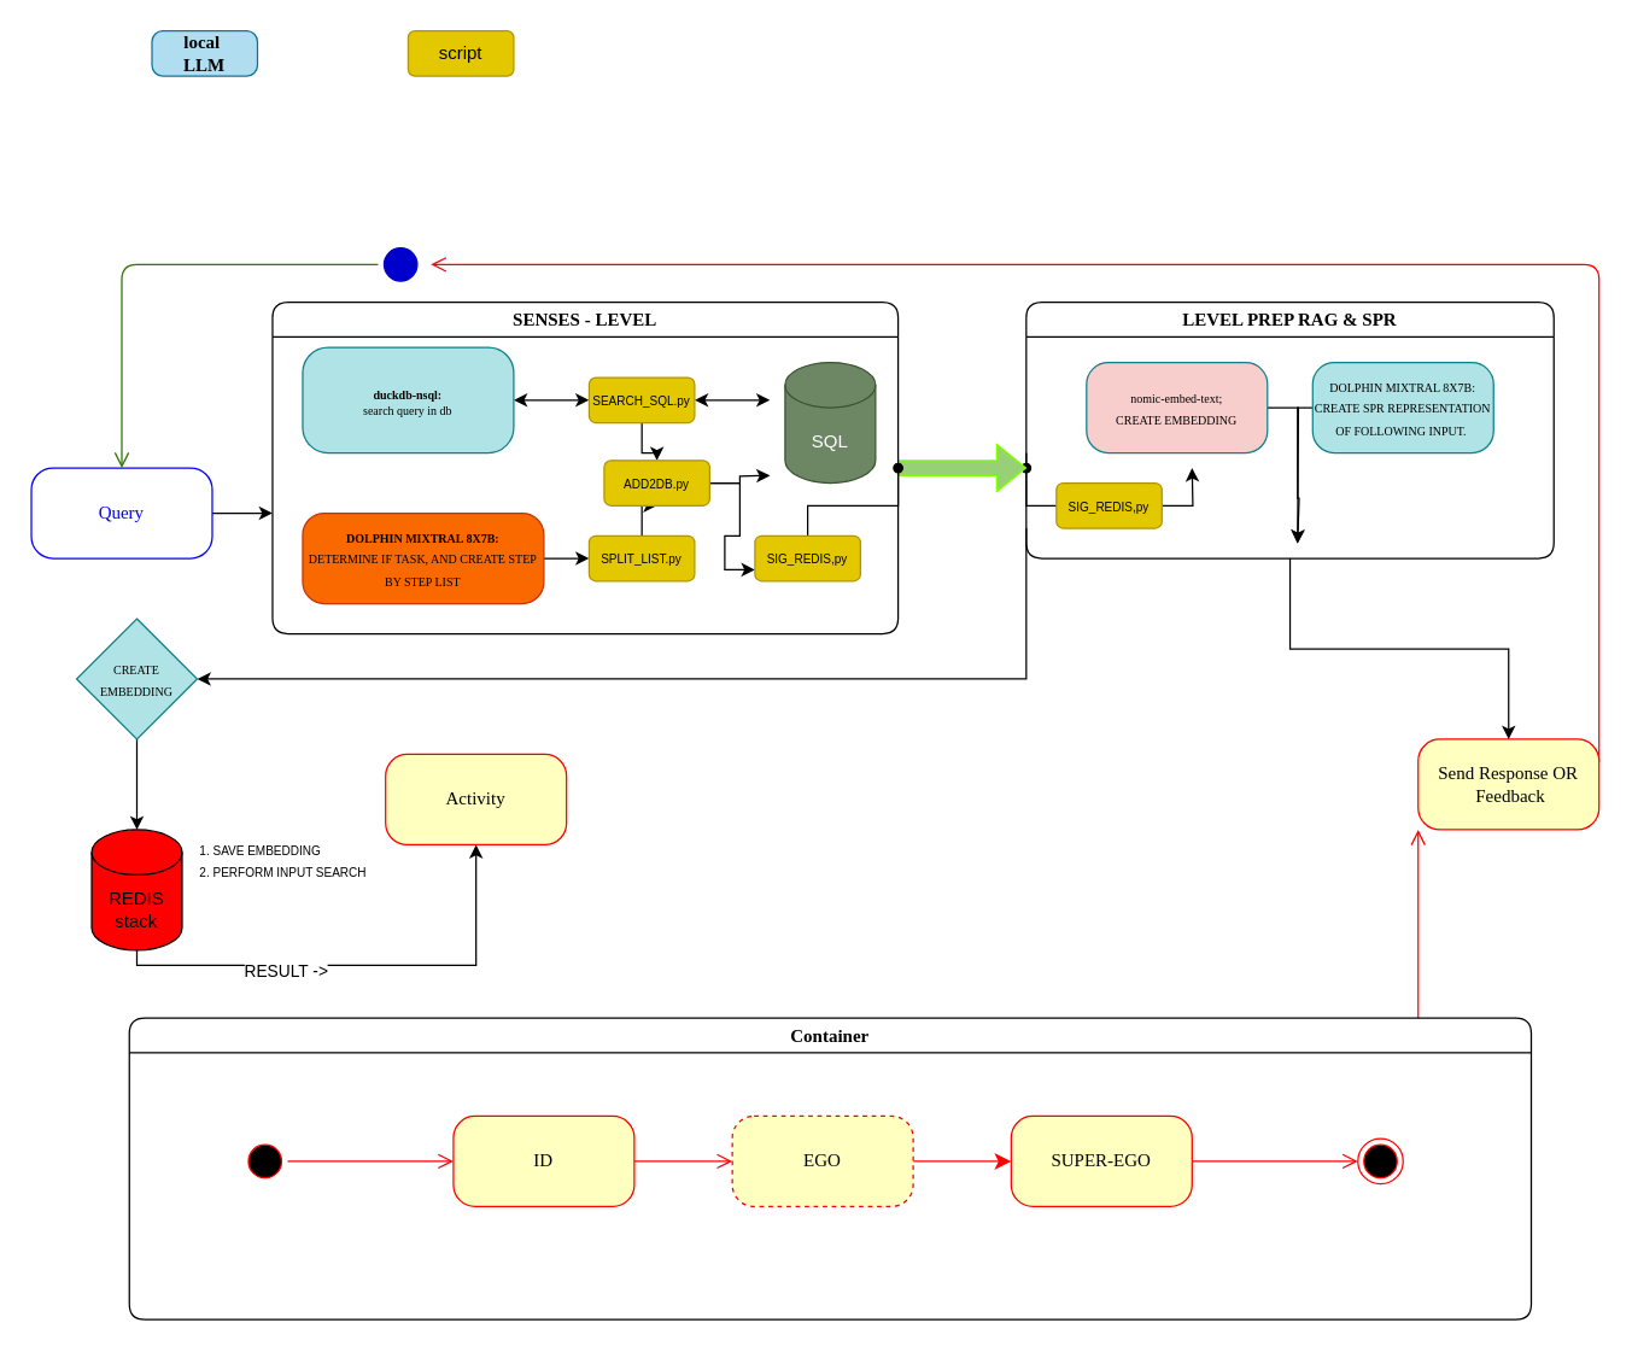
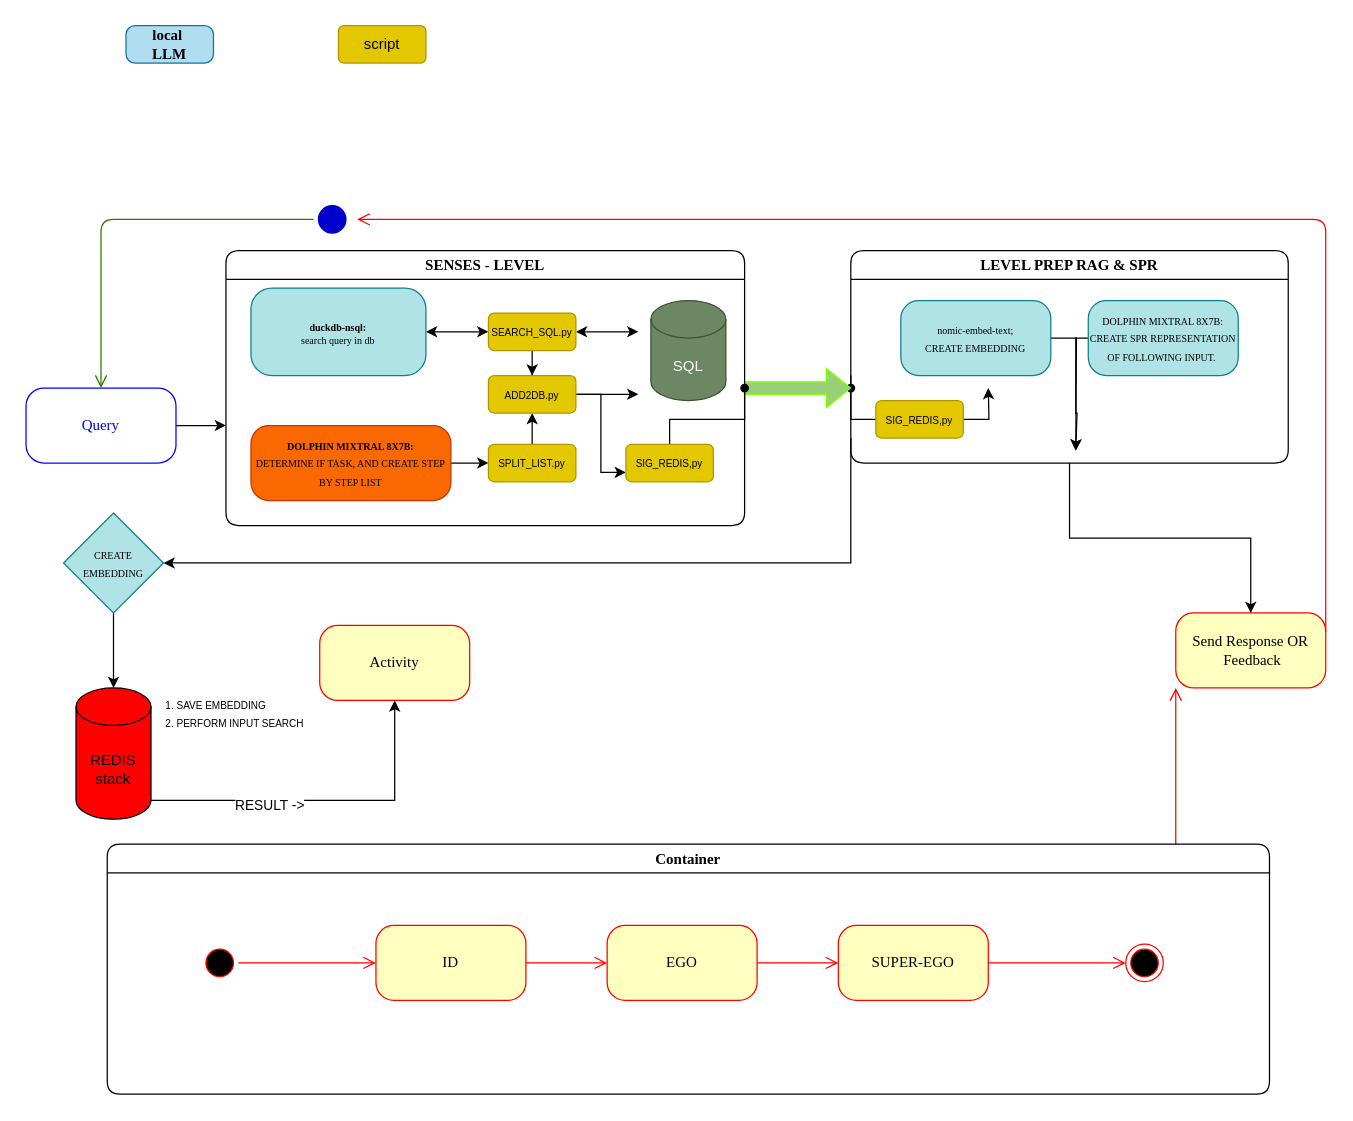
  <mxCell id="0" />
  <mxCell id="1" parent="0" />
  <mxCell id="2" value="" style="ellipse;html=1;shape=startState;fillColor=#0000CC;strokeColor=#0000CC;rounded=1;shadow=0;comic=0;labelBackgroundColor=none;fontFamily=Verdana;fontSize=12;fontColor=#000000;align=center;direction=south;" parent="1" vertex="1"><mxGeometry x="250" y="160" width="30" height="30" as="geometry" /></mxCell>
  <mxCell id="3" style="edgeStyle=orthogonalEdgeStyle;rounded=0;orthogonalLoop=1;jettySize=auto;html=1;" edge="1" parent="1" source="4"><mxGeometry relative="1" as="geometry"><mxPoint x="180" y="340" as="targetPoint" /></mxGeometry></mxCell>
  <mxCell id="4" value="&lt;font color=&quot;#0000ff&quot;&gt;Query&lt;/font&gt;" style="rounded=1;whiteSpace=wrap;html=1;arcSize=24;fillColor=#FFFFFF;strokeColor=#0000FF;shadow=0;comic=0;labelBackgroundColor=none;fontFamily=Verdana;fontSize=12;fontColor=#000000;align=center;" parent="1" vertex="1"><mxGeometry x="20" y="310" width="120" height="60" as="geometry" /></mxCell>
  <mxCell id="5" style="edgeStyle=orthogonalEdgeStyle;html=1;exitX=1;exitY=0.25;labelBackgroundColor=none;endArrow=open;endSize=8;strokeColor=#ff0000;fontFamily=Verdana;fontSize=12;align=left;exitDx=0;exitDy=0;" parent="1" source="6" edge="1"><mxGeometry relative="1" as="geometry"><Array as="points"><mxPoint x="1060" y="175" /></Array><mxPoint x="1060" y="430" as="sourcePoint" /><mxPoint x="285" y="175" as="targetPoint" /></mxGeometry></mxCell>
  <mxCell id="6" value="Send Response OR&lt;div&gt;&lt;span style=&quot;background-color: initial;&quot;&gt;&amp;nbsp;F&lt;/span&gt;&lt;span style=&quot;background-color: initial;&quot;&gt;eedback&lt;/span&gt;&lt;/div&gt;" style="rounded=1;whiteSpace=wrap;html=1;arcSize=24;fillColor=#ffffc0;strokeColor=#ff0000;shadow=0;comic=0;labelBackgroundColor=none;fontFamily=Verdana;fontSize=12;fontColor=#000000;align=center;" parent="1" vertex="1"><mxGeometry x="940" y="490" width="120" height="60" as="geometry" /></mxCell>
  <mxCell id="7" value="Activity" style="rounded=1;whiteSpace=wrap;html=1;arcSize=24;fillColor=#ffffc0;strokeColor=#ff0000;shadow=0;comic=0;labelBackgroundColor=none;fontFamily=Verdana;fontSize=12;fontColor=#000000;align=center;" parent="1" vertex="1"><mxGeometry x="255" y="500" width="120" height="60" as="geometry" /></mxCell>
  <mxCell id="8" style="edgeStyle=elbowEdgeStyle;html=1;labelBackgroundColor=none;endArrow=open;endSize=8;strokeColor=#ff0000;fontFamily=Verdana;fontSize=12;align=left;" parent="1" source="9" target="6" edge="1"><mxGeometry relative="1" as="geometry"><Array as="points"><mxPoint x="940" y="620" /></Array></mxGeometry></mxCell>
  <mxCell id="9" value="Container" style="swimlane;whiteSpace=wrap;html=1;rounded=1;shadow=0;comic=0;labelBackgroundColor=none;strokeWidth=1;fontFamily=Verdana;fontSize=12;align=center;" parent="1" vertex="1"><mxGeometry x="85" y="675" width="930" height="200" as="geometry" /></mxCell>
  <mxCell id="10" style="edgeStyle=elbowEdgeStyle;html=1;labelBackgroundColor=none;endArrow=open;endSize=8;strokeColor=#ff0000;fontFamily=Verdana;fontSize=12;align=left;" parent="9" source="11" target="16" edge="1"><mxGeometry relative="1" as="geometry" /></mxCell>
  <mxCell id="11" value="ID" style="rounded=1;whiteSpace=wrap;html=1;arcSize=24;fillColor=#ffffc0;strokeColor=#ff0000;shadow=0;comic=0;labelBackgroundColor=none;fontFamily=Verdana;fontSize=12;fontColor=#000000;align=center;" parent="9" vertex="1"><mxGeometry x="215" y="65" width="120" height="60" as="geometry" /></mxCell>
  <mxCell id="12" value="" style="ellipse;html=1;shape=endState;fillColor=#000000;strokeColor=#ff0000;rounded=1;shadow=0;comic=0;labelBackgroundColor=none;fontFamily=Verdana;fontSize=12;fontColor=#000000;align=center;" parent="9" vertex="1"><mxGeometry x="815" y="80" width="30" height="30" as="geometry" /></mxCell>
  <mxCell id="13" style="edgeStyle=elbowEdgeStyle;html=1;labelBackgroundColor=none;endArrow=open;endSize=8;strokeColor=#ff0000;fontFamily=Verdana;fontSize=12;align=left;" parent="9" source="14" target="11" edge="1"><mxGeometry relative="1" as="geometry" /></mxCell>
  <mxCell id="14" value="" style="ellipse;html=1;shape=startState;fillColor=#000000;strokeColor=#ff0000;rounded=1;shadow=0;comic=0;labelBackgroundColor=none;fontFamily=Verdana;fontSize=12;fontColor=#000000;align=center;direction=south;" parent="9" vertex="1"><mxGeometry x="75" y="80" width="30" height="30" as="geometry" /></mxCell>
- <mxCell id="15" style="edgeStyle=elbowEdgeStyle;html=1;labelBackgroundColor=none;endArrow=classic;endSize=8;strokeColor=#ff0000;fontFamily=Verdana;fontSize=12;align=left;" parent="9" source="16" target="18" edge="1"><mxGeometry relative="1" as="geometry" /></mxCell>
- <mxCell id="16" value="EGO" style="rounded=1;whiteSpace=wrap;html=1;arcSize=24;fillColor=#ffffc0;strokeColor=#ff0000;shadow=0;comic=0;labelBackgroundColor=none;fontFamily=Verdana;fontSize=12;fontColor=#000000;align=center;dashed=1;" parent="9" vertex="1"><mxGeometry x="400" y="65" width="120" height="60" as="geometry" /></mxCell>
+ <mxCell id="15" style="edgeStyle=elbowEdgeStyle;html=1;labelBackgroundColor=none;endArrow=open;endSize=8;strokeColor=#ff0000;fontFamily=Verdana;fontSize=12;align=left;" parent="9" source="16" target="18" edge="1"><mxGeometry relative="1" as="geometry" /></mxCell>
+ <mxCell id="16" value="EGO" style="rounded=1;whiteSpace=wrap;html=1;arcSize=24;fillColor=#ffffc0;strokeColor=#ff0000;shadow=0;comic=0;labelBackgroundColor=none;fontFamily=Verdana;fontSize=12;fontColor=#000000;align=center;" parent="9" vertex="1"><mxGeometry x="400" y="65" width="120" height="60" as="geometry" /></mxCell>
  <mxCell id="17" style="edgeStyle=elbowEdgeStyle;html=1;labelBackgroundColor=none;endArrow=open;endSize=8;strokeColor=#ff0000;fontFamily=Verdana;fontSize=12;align=left;" parent="9" source="18" target="12" edge="1"><mxGeometry relative="1" as="geometry" /></mxCell>
  <mxCell id="18" value="SUPER-EGO" style="rounded=1;whiteSpace=wrap;html=1;arcSize=24;fillColor=#ffffc0;strokeColor=#ff0000;shadow=0;comic=0;labelBackgroundColor=none;fontFamily=Verdana;fontSize=12;fontColor=#000000;align=center;" parent="9" vertex="1"><mxGeometry x="585" y="65" width="120" height="60" as="geometry" /></mxCell>
  <mxCell id="19" style="edgeStyle=orthogonalEdgeStyle;html=1;labelBackgroundColor=none;endArrow=open;endSize=8;strokeColor=#2D7600;fontFamily=Verdana;fontSize=12;align=left;fillColor=#60a917;" parent="1" source="2" target="4" edge="1"><mxGeometry relative="1" as="geometry" /></mxCell>
  <mxCell id="20" style="edgeStyle=orthogonalEdgeStyle;rounded=0;orthogonalLoop=1;jettySize=auto;html=1;entryX=0.5;entryY=1;entryDx=0;entryDy=0;" edge="1" parent="1" source="22" target="7"><mxGeometry relative="1" as="geometry"><Array as="points"><mxPoint x="90" y="640" /><mxPoint x="315" y="640" /></Array></mxGeometry></mxCell>
  <mxCell id="21" value="RESULT -&amp;gt;" style="edgeLabel;html=1;align=center;verticalAlign=middle;resizable=0;points=[];" vertex="1" connectable="0" parent="20"><mxGeometry x="-0.314" y="-3" relative="1" as="geometry"><mxPoint as="offset" /></mxGeometry></mxCell>
- <mxCell id="22" value="REDIS&lt;div&gt;stack&lt;/div&gt;" style="shape=cylinder3;whiteSpace=wrap;html=1;boundedLbl=1;backgroundOutline=1;size=15;fillColor=#FF0000;" vertex="1" parent="1"><mxGeometry x="60" y="550" width="60" height="80" as="geometry" /></mxCell>
+ <mxCell id="22" value="REDIS&lt;div&gt;stack&lt;/div&gt;" style="shape=cylinder3;whiteSpace=wrap;html=1;boundedLbl=1;backgroundOutline=1;size=15;fillColor=#FF0000;" vertex="1" parent="1"><mxGeometry x="60" y="550" width="60" height="105" as="geometry" /></mxCell>
  <mxCell id="23" style="edgeStyle=orthogonalEdgeStyle;rounded=0;orthogonalLoop=1;jettySize=auto;html=1;" edge="1" parent="1" target="54"><mxGeometry relative="1" as="geometry"><mxPoint x="680" y="350" as="sourcePoint" /><Array as="points"><mxPoint x="680" y="450" /></Array></mxGeometry></mxCell>
  <mxCell id="24" style="edgeStyle=orthogonalEdgeStyle;rounded=0;orthogonalLoop=1;jettySize=auto;html=1;entryX=0.5;entryY=0;entryDx=0;entryDy=0;" edge="1" parent="1" source="25" target="6"><mxGeometry relative="1" as="geometry" /></mxCell>
  <mxCell id="25" value="LEVEL PREP RAG &amp;amp; SPR" style="swimlane;whiteSpace=wrap;html=1;rounded=1;shadow=0;comic=0;labelBackgroundColor=none;strokeWidth=1;fontFamily=Verdana;fontSize=12;align=center;" vertex="1" parent="1"><mxGeometry x="680" y="200" width="350" height="170" as="geometry" /></mxCell>
  <mxCell id="26" style="edgeStyle=orthogonalEdgeStyle;rounded=0;orthogonalLoop=1;jettySize=auto;html=1;" edge="1" parent="25" source="27"><mxGeometry relative="1" as="geometry"><mxPoint x="180" y="160" as="targetPoint" /><Array as="points"><mxPoint x="180" y="70" /><mxPoint x="180" y="130" /><mxPoint x="181" y="130" /></Array></mxGeometry></mxCell>
  <mxCell id="27" value="&lt;font style=&quot;font-size: 8px;&quot;&gt;DOLPHIN MIXTRAL 8X7B:&lt;br&gt;CREATE SPR REPRESENTATION OF FOLLOWING INPUT.&amp;nbsp;&lt;/font&gt;" style="whiteSpace=wrap;html=1;fontFamily=Verdana;fillColor=#b0e3e6;strokeColor=#0e8088;rounded=1;arcSize=24;shadow=0;comic=0;labelBackgroundColor=none;" vertex="1" parent="25"><mxGeometry x="190" y="40" width="120" height="60" as="geometry" /></mxCell>
  <mxCell id="28" style="edgeStyle=orthogonalEdgeStyle;rounded=0;orthogonalLoop=1;jettySize=auto;html=1;" edge="1" parent="25" source="29"><mxGeometry relative="1" as="geometry"><mxPoint x="180" y="160" as="targetPoint" /></mxGeometry></mxCell>
- <mxCell id="29" value="&lt;font style=&quot;font-size: 8px;&quot;&gt;nomic-embed-text;&lt;br&gt;CREATE EMBEDDING&lt;/font&gt;" style="rounded=1;whiteSpace=wrap;html=1;arcSize=24;fillColor=#f8cecc;strokeColor=#0e8088;shadow=0;comic=0;labelBackgroundColor=none;fontFamily=Verdana;fontSize=12;align=center;" parent="25" vertex="1"><mxGeometry x="40" y="40" width="120" height="60" as="geometry" /></mxCell>
+ <mxCell id="29" value="&lt;font style=&quot;font-size: 8px;&quot;&gt;nomic-embed-text;&lt;br&gt;CREATE EMBEDDING&lt;/font&gt;" style="rounded=1;whiteSpace=wrap;html=1;arcSize=24;fillColor=#b0e3e6;strokeColor=#0e8088;shadow=0;comic=0;labelBackgroundColor=none;fontFamily=Verdana;fontSize=12;align=center;" parent="25" vertex="1"><mxGeometry x="40" y="40" width="120" height="60" as="geometry" /></mxCell>
  <mxCell id="30" style="edgeStyle=orthogonalEdgeStyle;rounded=0;orthogonalLoop=1;jettySize=auto;html=1;endArrow=oval;endFill=1;" edge="1" parent="25" source="32"><mxGeometry relative="1" as="geometry"><mxPoint y="110" as="targetPoint" /></mxGeometry></mxCell>
  <mxCell id="31" style="edgeStyle=orthogonalEdgeStyle;rounded=0;orthogonalLoop=1;jettySize=auto;html=1;" edge="1" parent="25" source="32"><mxGeometry relative="1" as="geometry"><mxPoint x="110" y="110" as="targetPoint" /></mxGeometry></mxCell>
  <mxCell id="32" value="&lt;font style=&quot;font-size: 8px;&quot;&gt;SIG_REDIS,py&lt;/font&gt;" style="rounded=1;whiteSpace=wrap;html=1;fillColor=#e3c800;fontColor=#000000;strokeColor=#B09500;" vertex="1" parent="25"><mxGeometry x="20" y="120" width="70" height="30" as="geometry" /></mxCell>
  <mxCell id="33" value="&lt;font style=&quot;font-size: 8px;&quot;&gt;1. SAVE EMBEDDING&lt;/font&gt;&lt;div style=&quot;&quot;&gt;&lt;font style=&quot;font-size: 8px;&quot;&gt;2. PERFORM INPUT SEARCH&lt;/font&gt;&lt;/div&gt;" style="text;html=1;align=left;verticalAlign=middle;resizable=0;points=[];autosize=1;strokeColor=none;fillColor=none;" vertex="1" parent="1"><mxGeometry x="130" y="550" width="120" height="40" as="geometry" /></mxCell>
  <mxCell id="34" style="edgeStyle=orthogonalEdgeStyle;rounded=0;orthogonalLoop=1;jettySize=auto;html=1;shape=flexArrow;strokeColor=#80FF00;fillColor=#97D077;" edge="1" parent="1" source="35"><mxGeometry relative="1" as="geometry"><mxPoint x="680" y="310" as="targetPoint" /></mxGeometry></mxCell>
  <mxCell id="35" value="SENSES - LEVEL" style="swimlane;whiteSpace=wrap;html=1;rounded=1;shadow=0;comic=0;labelBackgroundColor=none;strokeWidth=1;fontFamily=Verdana;fontSize=12;align=center;" vertex="1" parent="1"><mxGeometry x="180" y="200" width="415" height="220" as="geometry" /></mxCell>
  <mxCell id="36" style="edgeStyle=orthogonalEdgeStyle;rounded=0;orthogonalLoop=1;jettySize=auto;html=1;entryX=0;entryY=0.5;entryDx=0;entryDy=0;" edge="1" parent="35" source="37" target="42"><mxGeometry relative="1" as="geometry" /></mxCell>
  <mxCell id="37" value="&lt;font style=&quot;font-size: 8px;&quot;&gt;&lt;b&gt;DOLPHIN MIXTRAL 8X7B:&lt;/b&gt;&lt;/font&gt;&lt;div&gt;&lt;span style=&quot;font-size: 8px;&quot;&gt;DETERMINE IF TASK, AND CREATE STEP BY STEP LIST&lt;/span&gt;&lt;/div&gt;" style="whiteSpace=wrap;html=1;fontFamily=Verdana;fillColor=#fa6800;strokeColor=#C73500;fontColor=#000000;rounded=1;arcSize=24;shadow=0;comic=0;labelBackgroundColor=none;" vertex="1" parent="35"><mxGeometry x="20" y="140" width="160" height="60" as="geometry" /></mxCell>
  <mxCell id="38" style="edgeStyle=orthogonalEdgeStyle;rounded=0;orthogonalLoop=1;jettySize=auto;html=1;entryX=0;entryY=0.5;entryDx=0;entryDy=0;startArrow=classic;startFill=1;" edge="1" parent="35" source="39" target="45"><mxGeometry relative="1" as="geometry" /></mxCell>
  <mxCell id="39" value="&lt;font style=&quot;font-size: 8px;&quot;&gt;&lt;b&gt;duckdb-nsql:&lt;/b&gt;&lt;/font&gt;&lt;div style=&quot;font-size: 8px;&quot;&gt;&lt;font style=&quot;font-size: 8px;&quot;&gt;search query in db&lt;/font&gt;&lt;/div&gt;" style="whiteSpace=wrap;html=1;fontFamily=Verdana;fillColor=#b0e3e6;strokeColor=#0e8088;rounded=1;arcSize=24;shadow=0;comic=0;labelBackgroundColor=none;" vertex="1" parent="35"><mxGeometry x="20" y="30" width="140" height="70" as="geometry" /></mxCell>
  <mxCell id="40" value="SQL" style="shape=cylinder3;whiteSpace=wrap;html=1;boundedLbl=1;backgroundOutline=1;size=15;fillColor=#6d8764;fontColor=#ffffff;strokeColor=#3A5431;" vertex="1" parent="35"><mxGeometry x="340" y="40" width="60" height="80" as="geometry" /></mxCell>
  <mxCell id="41" style="edgeStyle=orthogonalEdgeStyle;rounded=0;orthogonalLoop=1;jettySize=auto;html=1;entryX=0.5;entryY=1;entryDx=0;entryDy=0;" edge="1" parent="35" source="42" target="48"><mxGeometry relative="1" as="geometry" /></mxCell>
  <mxCell id="42" value="&lt;font style=&quot;font-size: 8px;&quot;&gt;SPLIT_LIST.py&lt;/font&gt;" style="rounded=1;whiteSpace=wrap;html=1;fillColor=#e3c800;fontColor=#000000;strokeColor=#B09500;" vertex="1" parent="35"><mxGeometry x="210" y="155" width="70" height="30" as="geometry" /></mxCell>
  <mxCell id="43" style="edgeStyle=orthogonalEdgeStyle;rounded=0;orthogonalLoop=1;jettySize=auto;html=1;" edge="1" parent="35" source="45" target="48"><mxGeometry relative="1" as="geometry" /></mxCell>
  <mxCell id="44" style="edgeStyle=orthogonalEdgeStyle;rounded=0;orthogonalLoop=1;jettySize=auto;html=1;startArrow=classic;startFill=1;" edge="1" parent="35" source="45"><mxGeometry relative="1" as="geometry"><mxPoint x="330" y="65" as="targetPoint" /></mxGeometry></mxCell>
  <mxCell id="45" value="&lt;font style=&quot;font-size: 8px;&quot;&gt;SEARCH_SQL.py&lt;/font&gt;" style="rounded=1;whiteSpace=wrap;html=1;fillColor=#e3c800;fontColor=#000000;strokeColor=#B09500;" vertex="1" parent="35"><mxGeometry x="210" y="50" width="70" height="30" as="geometry" /></mxCell>
  <mxCell id="46" style="edgeStyle=orthogonalEdgeStyle;rounded=0;orthogonalLoop=1;jettySize=auto;html=1;" edge="1" parent="35" source="48"><mxGeometry relative="1" as="geometry"><mxPoint x="330" y="115" as="targetPoint" /></mxGeometry></mxCell>
  <mxCell id="47" style="edgeStyle=orthogonalEdgeStyle;rounded=0;orthogonalLoop=1;jettySize=auto;html=1;entryX=0;entryY=0.75;entryDx=0;entryDy=0;" edge="1" parent="35" source="48" target="50"><mxGeometry relative="1" as="geometry"><mxPoint x="300" y="190" as="targetPoint" /></mxGeometry></mxCell>
- <mxCell id="48" value="&lt;font style=&quot;font-size: 8px;&quot;&gt;ADD2DB.py&lt;/font&gt;" style="rounded=1;whiteSpace=wrap;html=1;fillColor=#e3c800;fontColor=#000000;strokeColor=#B09500;" vertex="1" parent="35"><mxGeometry x="220" y="105" width="70" height="30" as="geometry" /></mxCell>
+ <mxCell id="48" value="&lt;font style=&quot;font-size: 8px;&quot;&gt;ADD2DB.py&lt;/font&gt;" style="rounded=1;whiteSpace=wrap;html=1;fillColor=#e3c800;fontColor=#000000;strokeColor=#B09500;" vertex="1" parent="35"><mxGeometry x="210" y="100" width="70" height="30" as="geometry" /></mxCell>
  <mxCell id="49" style="edgeStyle=orthogonalEdgeStyle;rounded=0;orthogonalLoop=1;jettySize=auto;html=1;entryX=1;entryY=0.5;entryDx=0;entryDy=0;endArrow=oval;endFill=1;" edge="1" parent="35" source="50" target="35"><mxGeometry relative="1" as="geometry"><Array as="points"><mxPoint x="355" y="135" /><mxPoint x="415" y="135" /></Array></mxGeometry></mxCell>
  <mxCell id="50" value="&lt;font style=&quot;font-size: 8px;&quot;&gt;SIG_REDIS,py&lt;/font&gt;" style="rounded=1;whiteSpace=wrap;html=1;fillColor=#e3c800;fontColor=#000000;strokeColor=#B09500;" vertex="1" parent="35"><mxGeometry x="320" y="155" width="70" height="30" as="geometry" /></mxCell>
  <mxCell id="51" value="script" style="rounded=1;whiteSpace=wrap;html=1;fillColor=#e3c800;fontColor=#000000;strokeColor=#B09500;" vertex="1" parent="1"><mxGeometry x="270" y="20" width="70" height="30" as="geometry" /></mxCell>
  <mxCell id="52" value="&lt;b&gt;local&amp;nbsp;&lt;/b&gt;&lt;div&gt;&lt;b&gt;LLM&lt;/b&gt;&lt;/div&gt;" style="whiteSpace=wrap;html=1;fontFamily=Verdana;fillColor=#b1ddf0;strokeColor=#10739e;rounded=1;arcSize=24;shadow=0;comic=0;labelBackgroundColor=none;" vertex="1" parent="1"><mxGeometry x="100" y="20" width="70" height="30" as="geometry" /></mxCell>
  <mxCell id="53" style="edgeStyle=orthogonalEdgeStyle;rounded=0;orthogonalLoop=1;jettySize=auto;html=1;" edge="1" parent="1" source="54" target="22"><mxGeometry relative="1" as="geometry"><mxPoint x="110" y="540" as="targetPoint" /></mxGeometry></mxCell>
  <mxCell id="54" value="&lt;span style=&quot;font-family: Verdana; font-size: 8px;&quot;&gt;CREATE EMBEDDING&lt;/span&gt;" style="rhombus;whiteSpace=wrap;html=1;fillColor=#b0e3e6;strokeColor=#0e8088;" vertex="1" parent="1"><mxGeometry x="50" y="410" width="80" height="80" as="geometry" /></mxCell>
